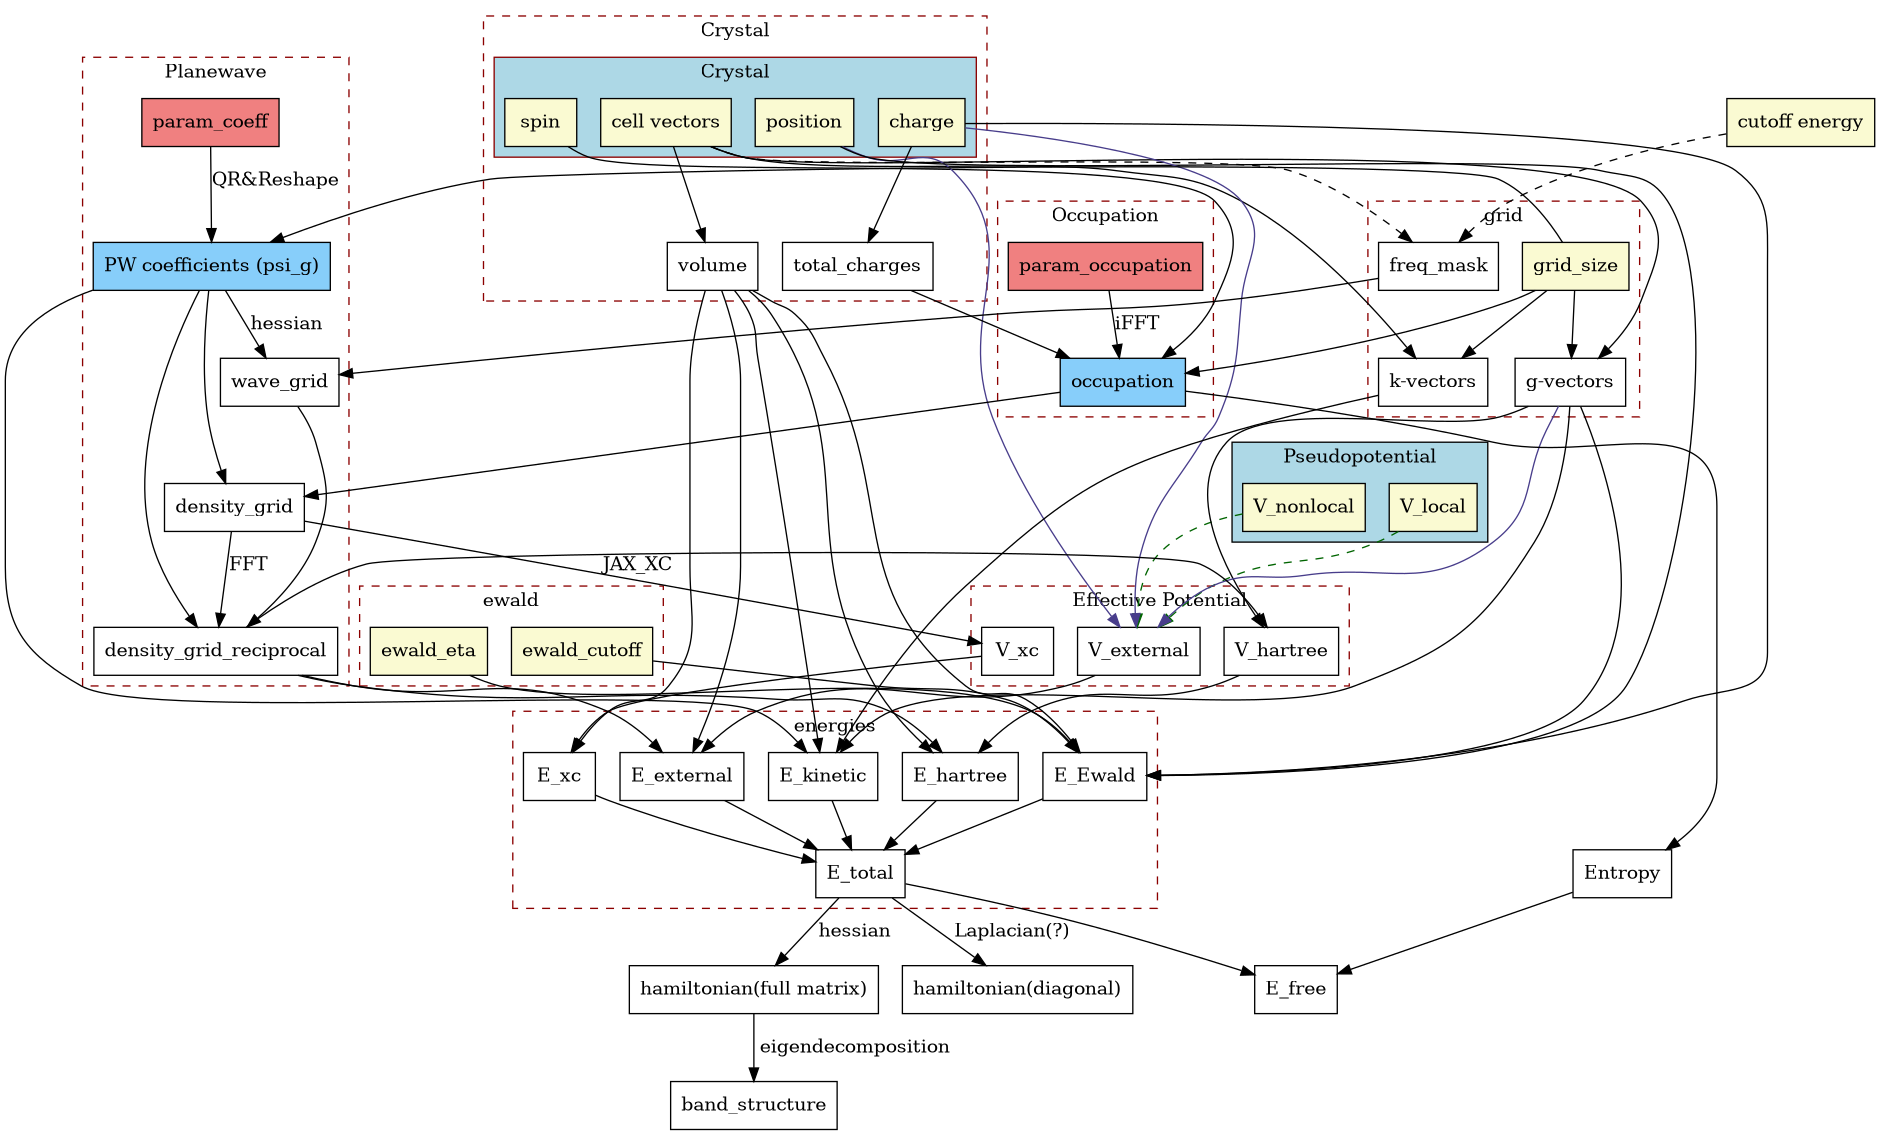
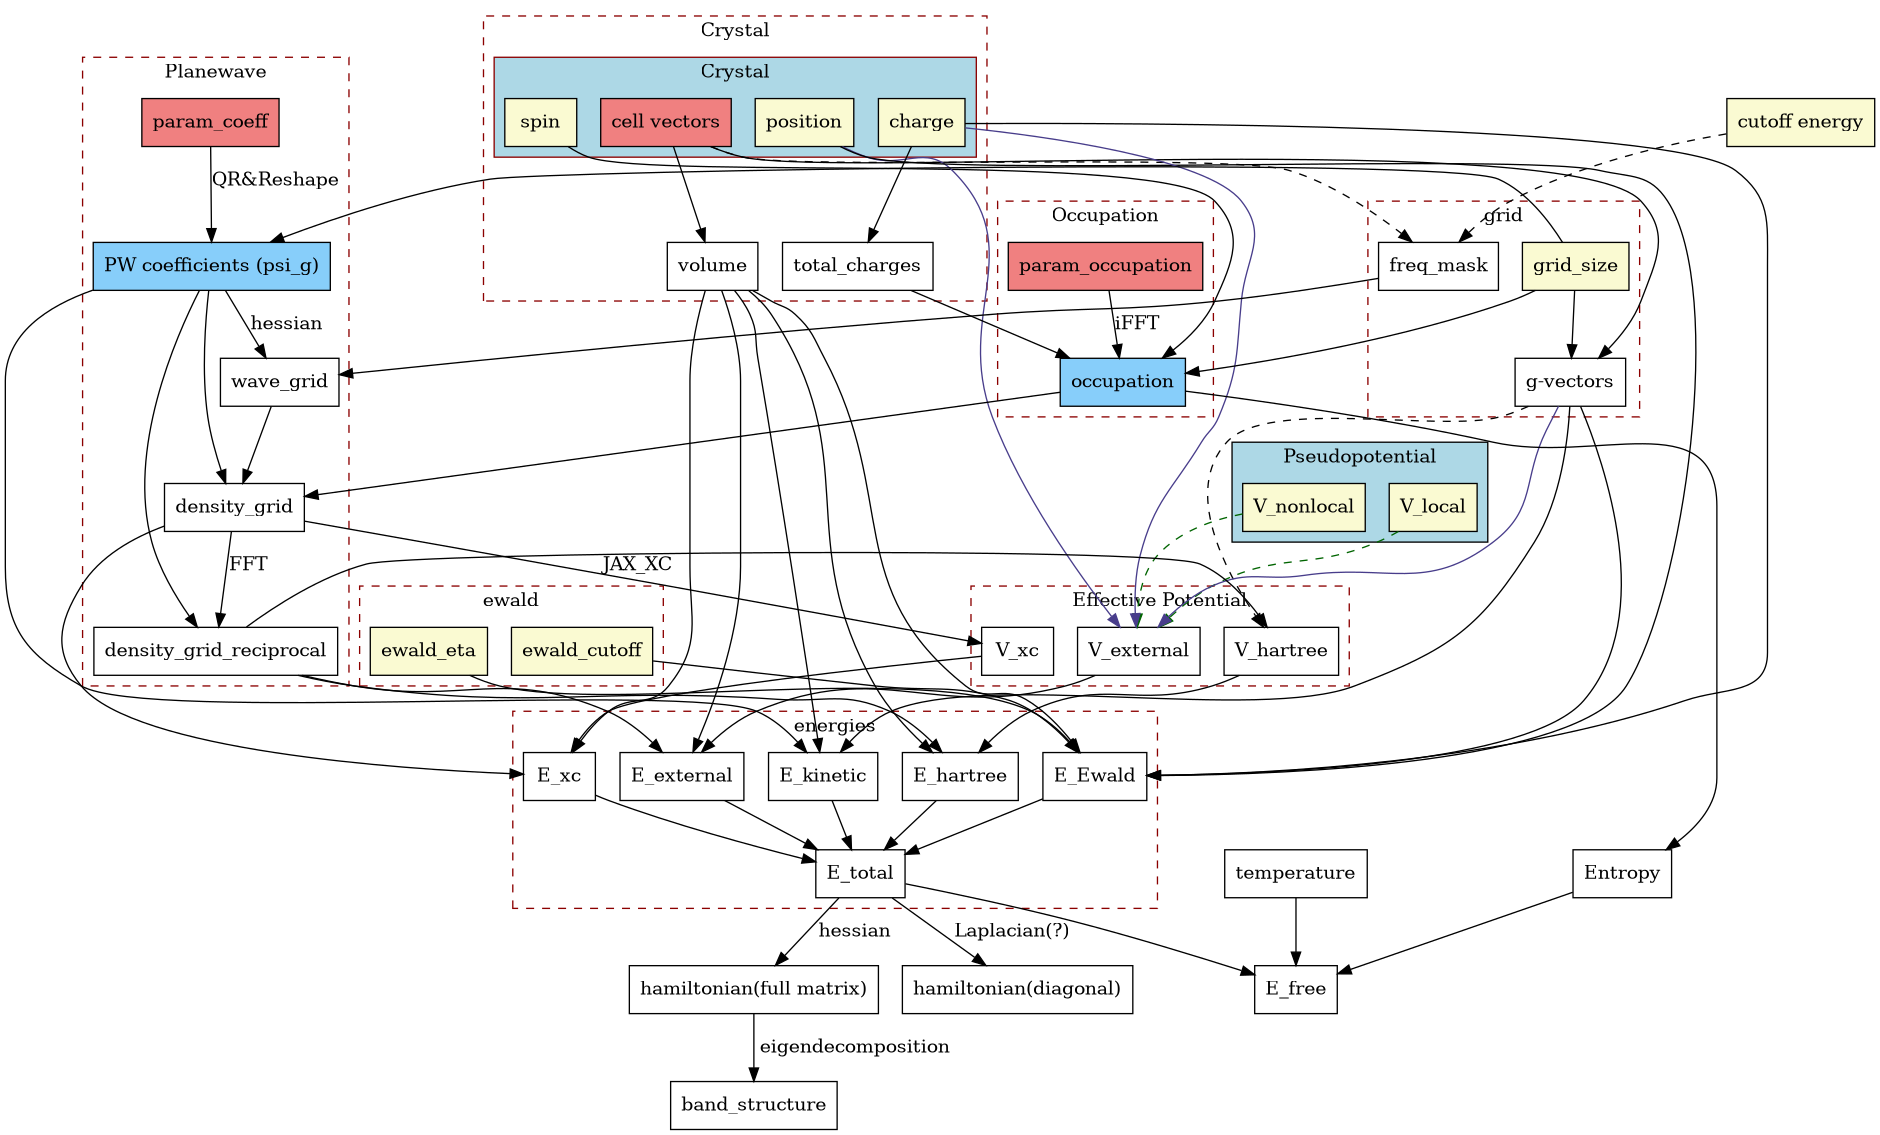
  digraph {
    node [shape=box]
    n1 [fillcolor=lightgoldenrodyellow label=ewald_eta style=filled]
    n2 [fillcolor=lightgoldenrodyellow label=ewald_cutoff style=filled]
    n3 [fillcolor=lightgoldenrodyellow label=V_local style=filled]
    n4 [fillcolor=lightgoldenrodyellow label=V_nonlocal style=filled]
    n5 [label=V_hartree]
    n6 [label=V_xc]
    n7 [label=V_external]
-   n8 [fillcolor=lightgoldenrodyellow label="cell vectors" style=filled]
+   n8 [fillcolor=lightcoral label="cell vectors" style=filled]
    n9 [fillcolor=lightgoldenrodyellow label=spin style=filled]
    n10 [fillcolor=lightgoldenrodyellow label=position style=filled]
    n11 [fillcolor=lightgoldenrodyellow label=charge style=filled]
    n12 [label=volume]
    n13 [label=total_charges]
    n14 [label="g-vectors"]
-   n15 [label="k-vectors"]
    n16 [fillcolor=lightgoldenrodyellow label=grid_size style=filled]
    freq_mask
    n18 [label=E_hartree]
    n19 [label=E_external]
    n20 [label=E_xc]
    n21 [label=E_kinetic]
    n22 [label=E_Ewald]
    n23 [label=E_total]
    n24 [fillcolor=lightskyblue label="PW coefficients (psi_g)" style=filled]
    n25 [label=density_grid]
    n26 [label=density_grid_reciprocal]
    n27 [fillcolor=lightcoral label=param_coeff style=filled]
    n28 [label=wave_grid]
    n29 [fillcolor=lightskyblue label=occupation style=filled]
    n30 [fillcolor=lightcoral label=param_occupation style=filled]
    n31 [label="hamiltonian(full matrix)"]
    n32 [label="hamiltonian(diagonal)"]
    E_free
    Entropy
    n35 [fillcolor=lightgoldenrodyellow label="cutoff energy" style=filled]
    band_structure
+   temperature
    subgraph cluster_1 {
      color=darkred
      label=ewald
      shape=box
      style=dashed
      n1
      n2
    }
    subgraph cluster_2 {
      fillcolor=lightblue
      label=Pseudopotential
      shape=box
      style=filled
      n3
      n4
    }
    subgraph cluster_3 {
      color=darkred
      label="Effective Potential"
      shape=box
      style=dashed
      n5
      n6
      n7
    }
    subgraph cluster_4 {
      color=darkred
      label=Crystal
      shape=box
      style=dashed
      n12
      n13
      subgraph cluster_5 {
        color=darkred
        fillcolor=lightblue
        label=Crystal
        shape=box
        style=filled
        n8
        n9
        n10
        n11
      }
    }
    subgraph cluster_6 {
      color=darkred
      label="Effective Potential"
      shape=box
      style=dashed
    }
    subgraph cluster_7 {
      color=darkred
      label=grid
      shape=box
      style=dashed
      n14
-     n15
      n16
      freq_mask
    }
    subgraph cluster_8 {
      color=darkred
      label=energies
      shape=box
      style=dashed
      n18
      n19
      n20
      n21
      n22
      n23
    }
    subgraph cluster_9 {
      color=darkred
      label=Planewave
      shape=box
      style=dashed
      n24
      n25
      n26
      n27
      n28
    }
    subgraph cluster_10 {
      color=darkred
      label=Occupation
      shape=box
      style=dashed
      n29
      n30
    }
    n1 -> n22
    n2 -> n22
    n3 -> n7 [color=darkgreen style=dashed]
    n4 -> n7 [color=darkgreen style=dashed]
    n5 -> n18
    n6 -> n20
    n7 -> n19
    n8 -> n12
    n8 -> n14
-   n8 -> n15
    n8 -> freq_mask [style=dashed]
    n9 -> n29
    n10 -> n7 [color=darkslateblue]
    n10 -> n22
    n11 -> n7 [color=darkslateblue]
    n11 -> n13
    n11 -> n22
    n12 -> n18
    n12 -> n19
    n12 -> n20
    n12 -> n21
    n12 -> n22
    n13 -> n29
-   n14 -> n5
+   n14 -> n5 [style=dashed]
    n14 -> n7 [color=darkslateblue]
    n14 -> n21
    n14 -> n22
-   n15 -> n21
    n16 -> n14
-   n16 -> n15
    n16 -> n24
    n16 -> n29
    freq_mask -> n28
    n18 -> n23
    n19 -> n23
    n20 -> n23
    n21 -> n23
    n22 -> n23
    n23 -> n31 [label=" hessian"]
    n23 -> n32 [label=" Laplacian(?)"]
    n23 -> E_free
    n24 -> n21
    n24 -> n25
    n24 -> n26
    n24 -> n28 [label=hessian]
    n25 -> n6 [label=" JAX_XC"]
+   n25 -> n20
    n25 -> n26 [label=FFT]
    n26 -> n5
    n26 -> n18
    n26 -> n19
    n27 -> n24 [label="QR&Reshape"]
-   n28 -> n26
+   n28 -> n25
    n29 -> n25
    n29 -> Entropy
    n30 -> n29 [label=iFFT]
    n31 -> band_structure [label=" eigendecomposition"]
    Entropy -> E_free
    n35 -> freq_mask [style=dashed]
+   temperature -> E_free
  }
